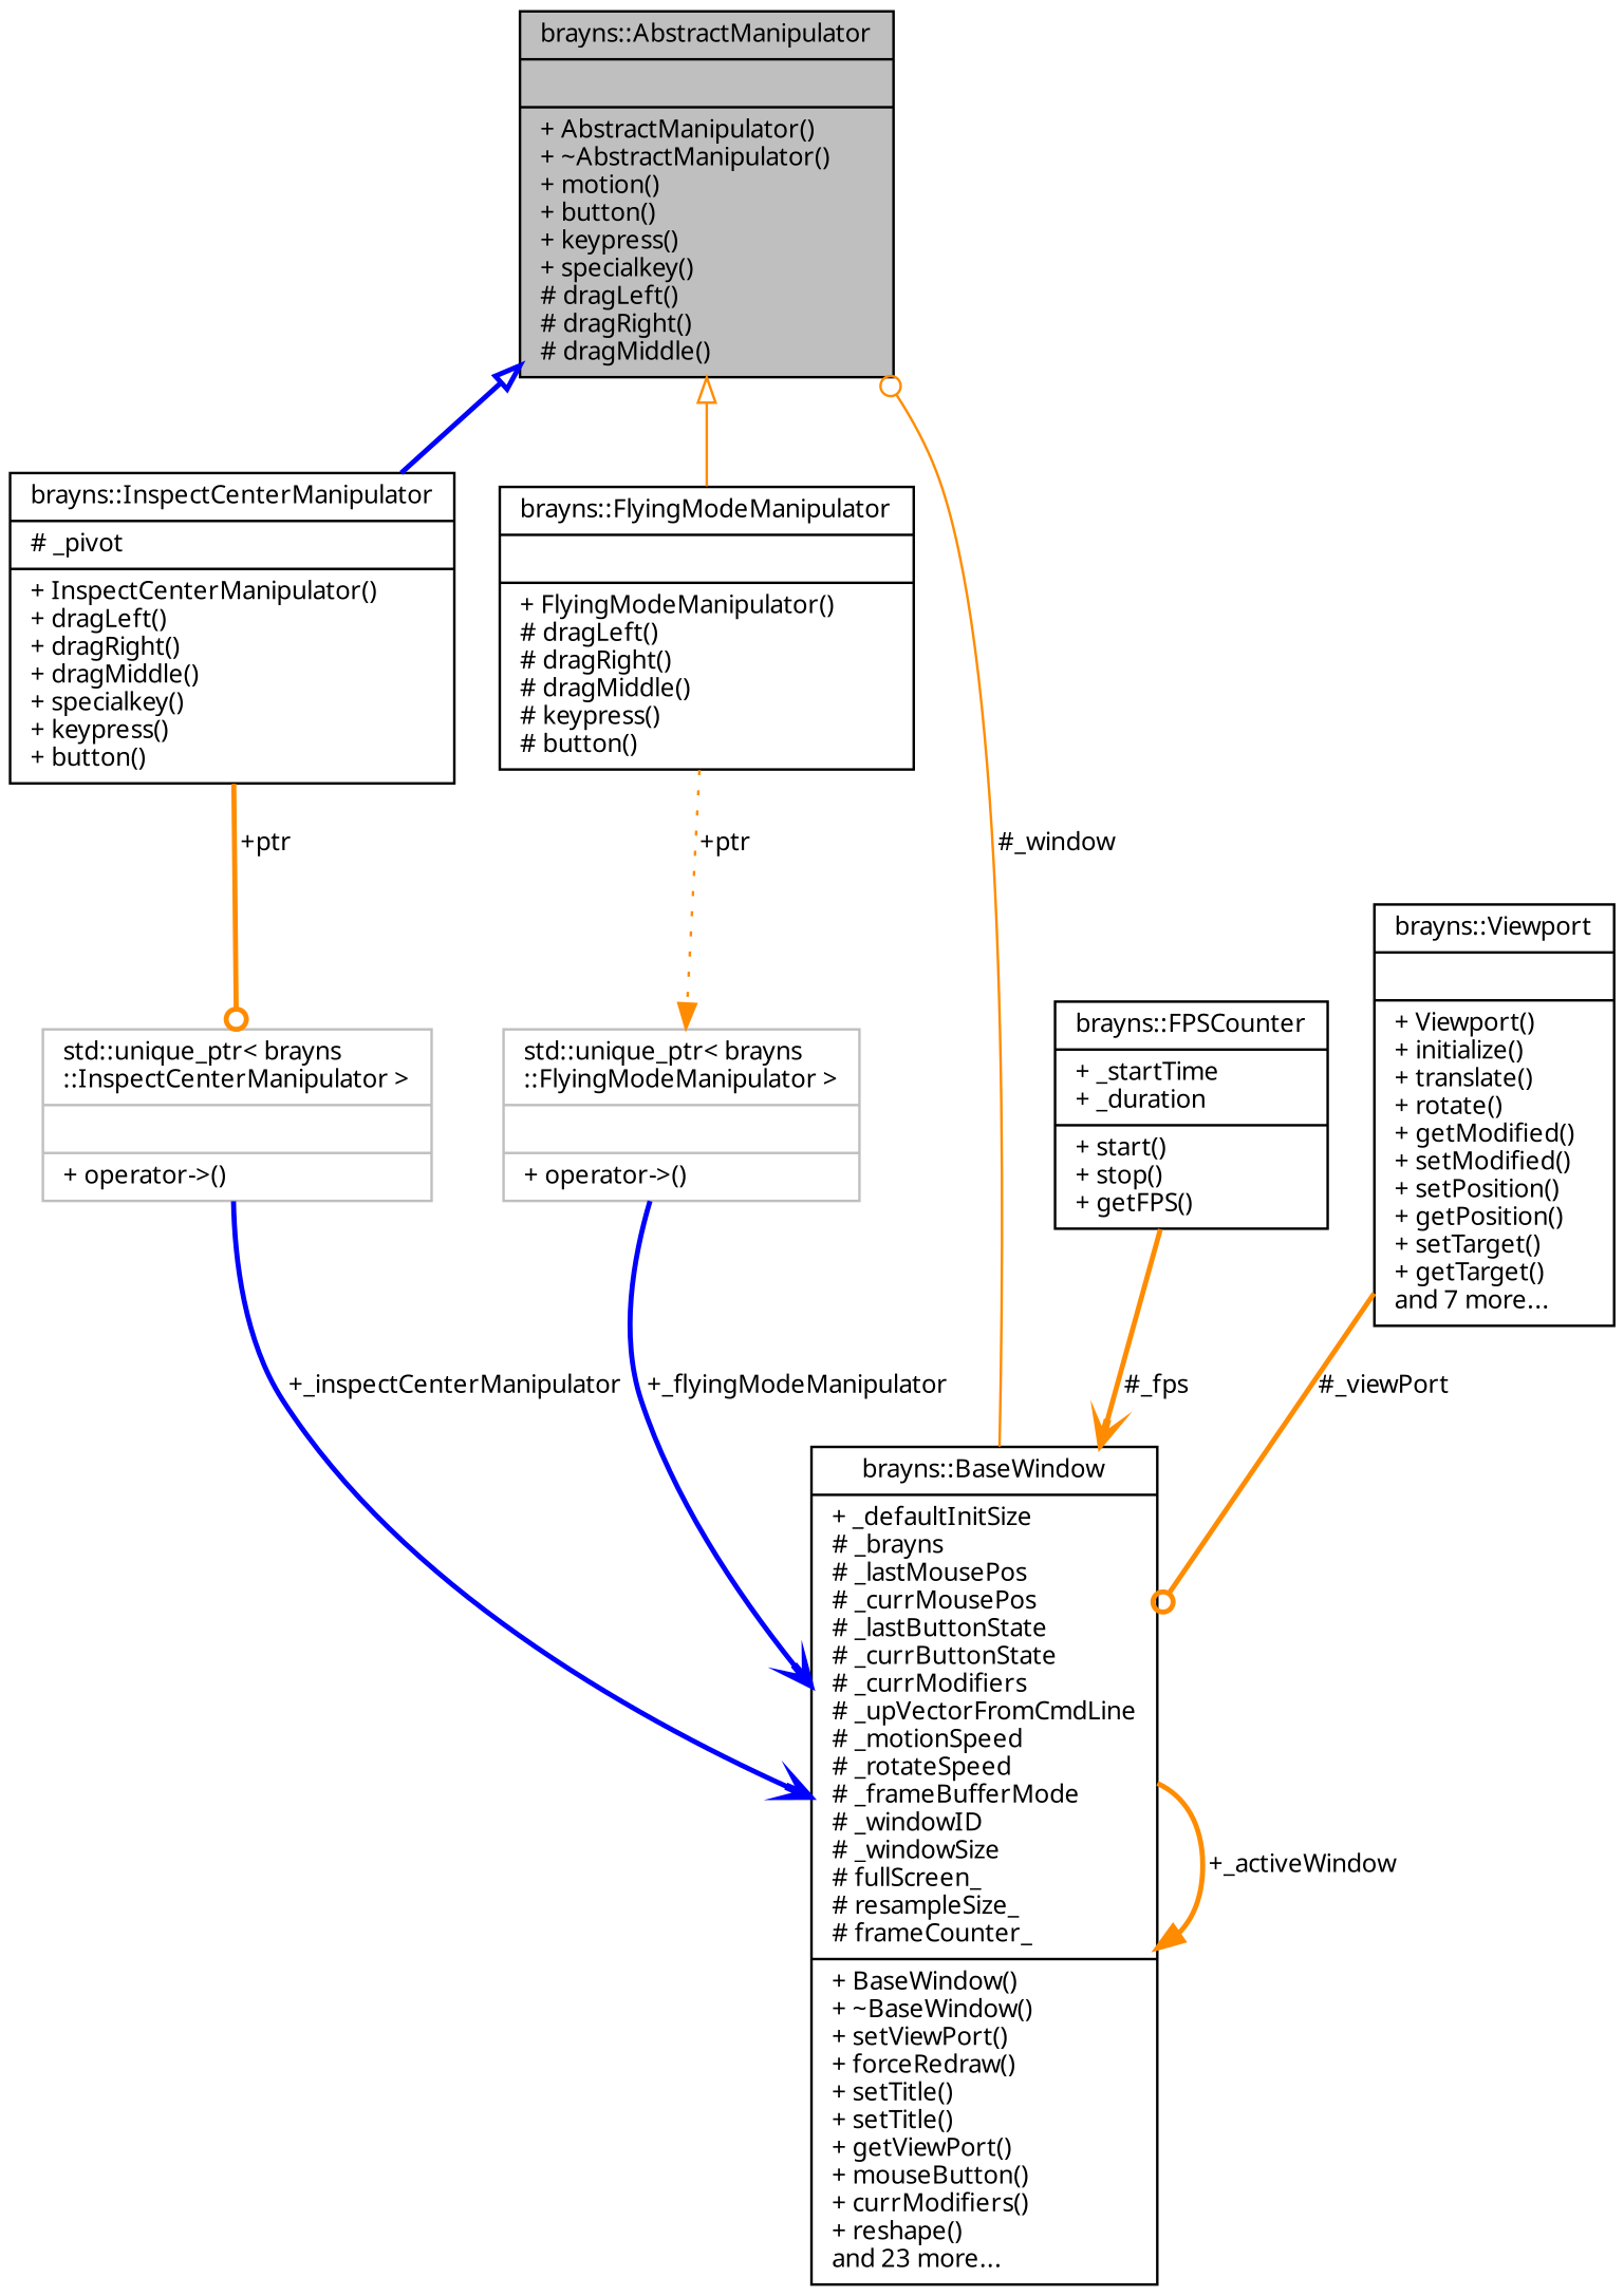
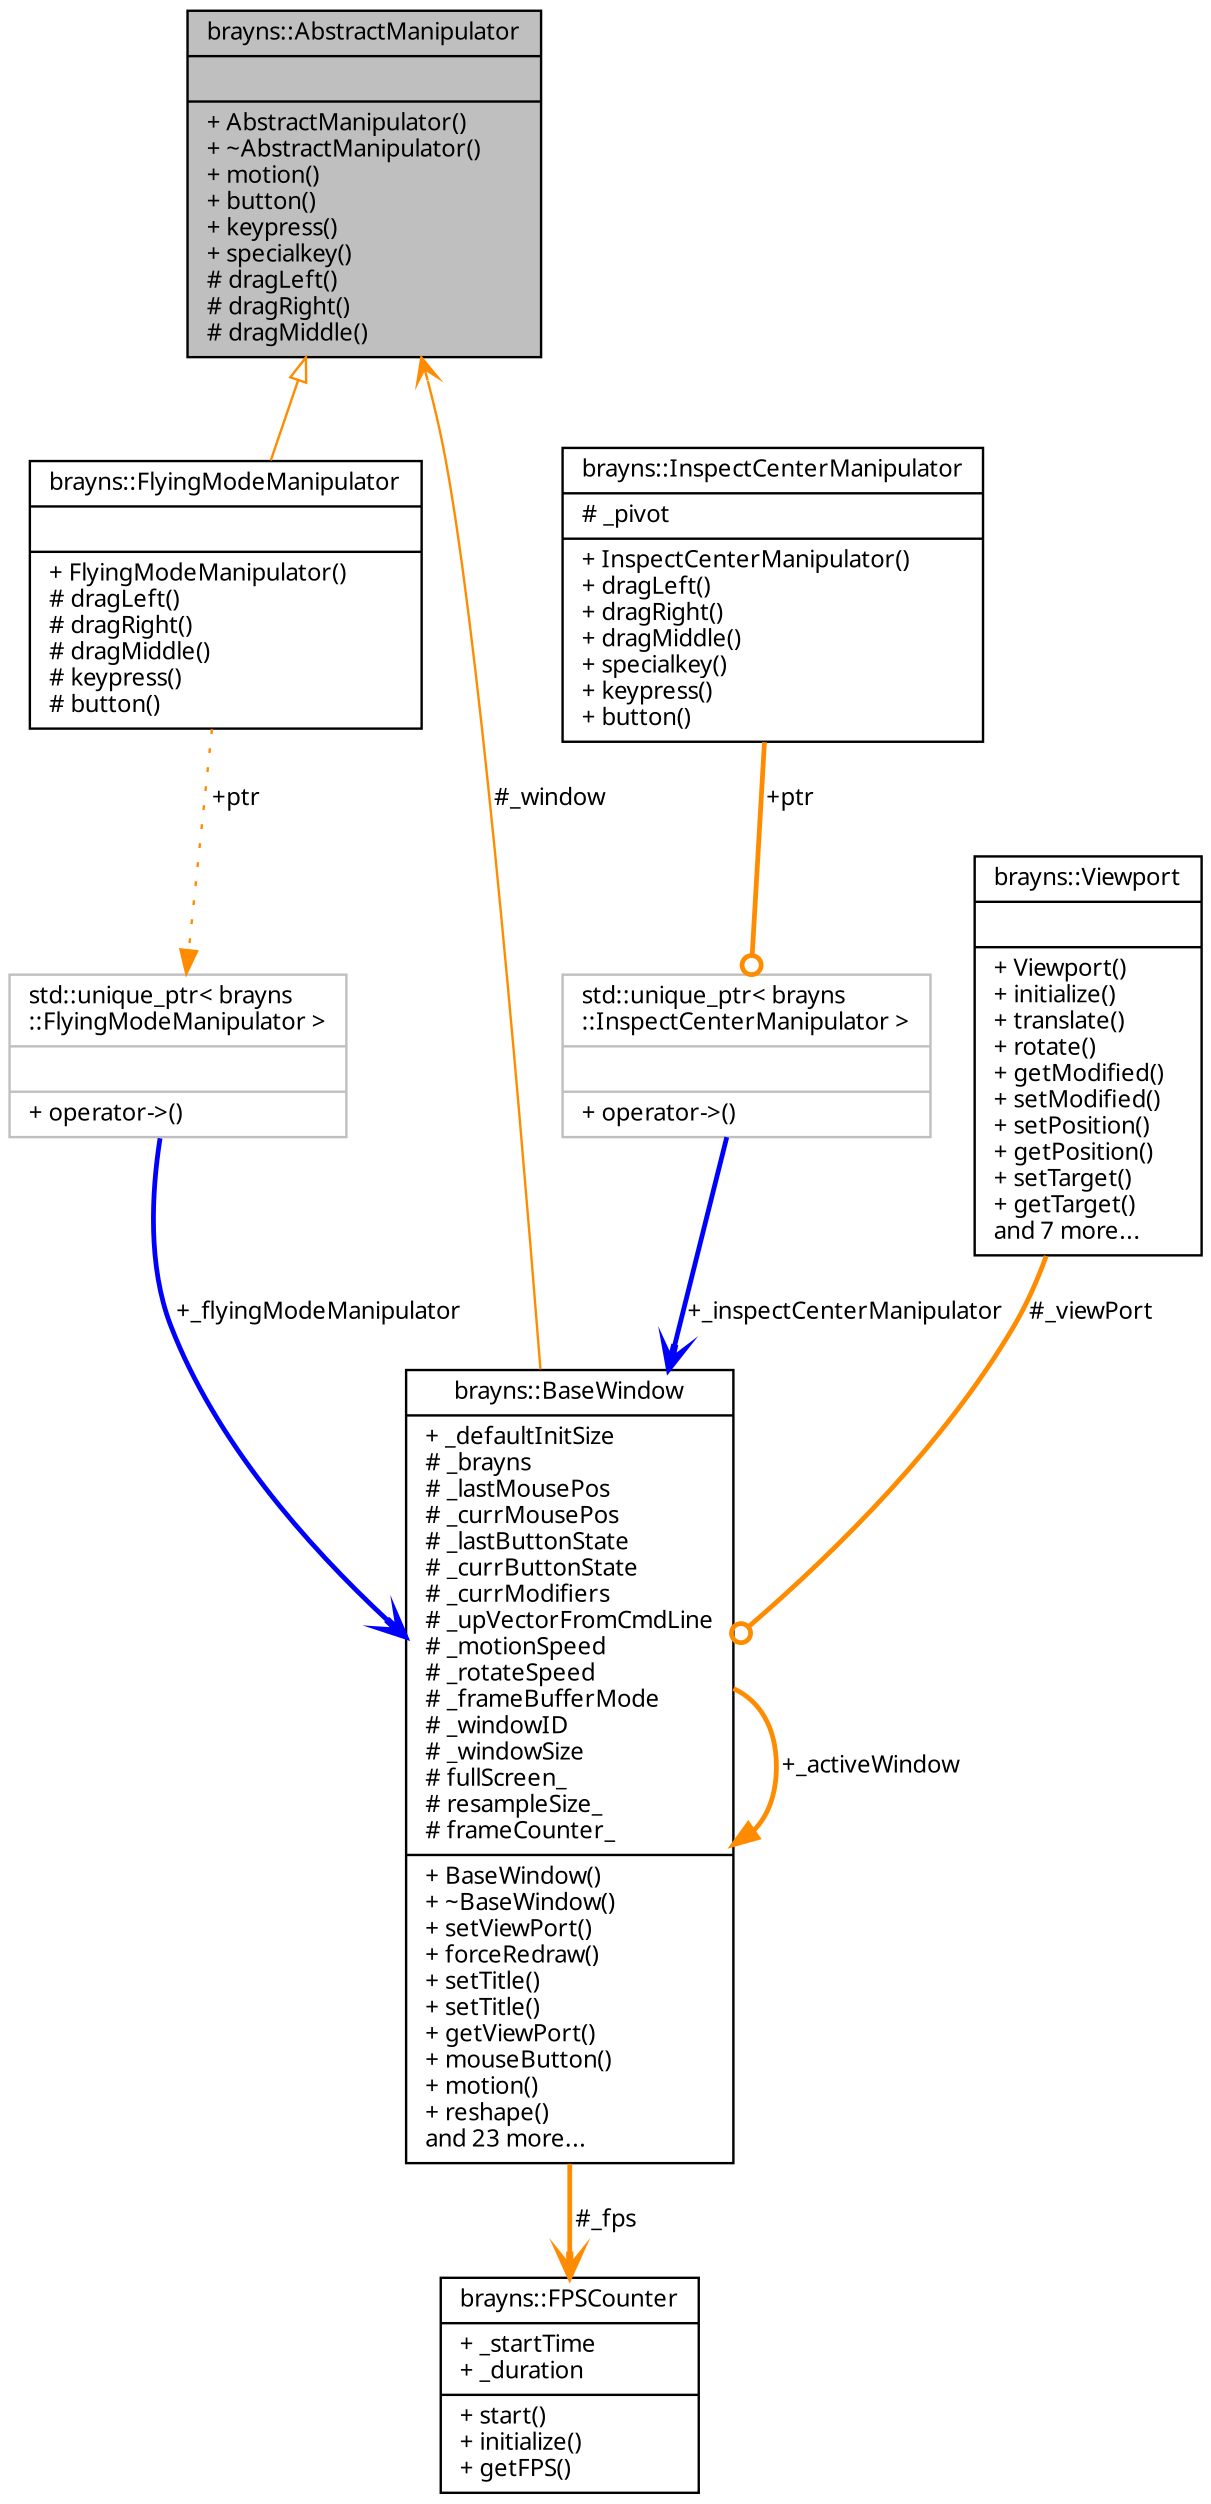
  digraph {
    node [color=black fillcolor=white fontname=Sans fontsize=10 shape=record style=filled]
    edge [color=darkorange fontname=Sans fontsize=10 labelfontname=Sans labelfontsize=10 style=bold arrowhead=vee]
    n1 [fillcolor=grey75 fontcolor=black height=0.2 label="{brayns::AbstractManipulator\n||+ AbstractManipulator()\l+ ~AbstractManipulator()\l+ motion()\l+ button()\l+ keypress()\l+ specialkey()\l# dragLeft()\l# dragRight()\l# dragMiddle()\l}" width=0.4]
    n2 [height=0.2 label="{brayns::InspectCenterManipulator\n|# _pivot\l|+ InspectCenterManipulator()\l+ dragLeft()\l+ dragRight()\l+ dragMiddle()\l+ specialkey()\l+ keypress()\l+ button()\l}" width=0.4]
    n3 [height=0.2 label="{brayns::FlyingModeManipulator\n||+ FlyingModeManipulator()\l# dragLeft()\l# dragRight()\l# dragMiddle()\l# keypress()\l# button()\l}" width=0.4]
-   n4 [height=0.2 label="{brayns::BaseWindow\n|+ _defaultInitSize\l# _brayns\l# _lastMousePos\l# _currMousePos\l# _lastButtonState\l# _currButtonState\l# _currModifiers\l# _upVectorFromCmdLine\l# _motionSpeed\l# _rotateSpeed\l# _frameBufferMode\l# _windowID\l# _windowSize\l# fullScreen_\l# resampleSize_\l# frameCounter_\l|+ BaseWindow()\l+ ~BaseWindow()\l+ setViewPort()\l+ forceRedraw()\l+ setTitle()\l+ setTitle()\l+ getViewPort()\l+ mouseButton()\l+ currModifiers()\l+ reshape()\land 23 more...\l}" width=0.4]
+   n4 [height=0.2 label="{brayns::BaseWindow\n|+ _defaultInitSize\l# _brayns\l# _lastMousePos\l# _currMousePos\l# _lastButtonState\l# _currButtonState\l# _currModifiers\l# _upVectorFromCmdLine\l# _motionSpeed\l# _rotateSpeed\l# _frameBufferMode\l# _windowID\l# _windowSize\l# fullScreen_\l# resampleSize_\l# frameCounter_\l|+ BaseWindow()\l+ ~BaseWindow()\l+ setViewPort()\l+ forceRedraw()\l+ setTitle()\l+ setTitle()\l+ getViewPort()\l+ mouseButton()\l+ motion()\l+ reshape()\land 23 more...\l}" width=0.4]
    n5 [color=grey75 height=0.2 label="{std::unique_ptr\< brayns\l::InspectCenterManipulator \>\n||+ operator-\>()\l}" width=0.4]
    n6 [color=grey75 height=0.2 label="{std::unique_ptr\< brayns\l::FlyingModeManipulator \>\n||+ operator-\>()\l}" width=0.4]
-   n7 [height=0.2 label="{brayns::FPSCounter\n|+ _startTime\l+ _duration\l|+ start()\l+ stop()\l+ getFPS()\l}" width=0.4]
+   n7 [height=0.2 label="{brayns::FPSCounter\n|+ _startTime\l+ _duration\l|+ start()\l+ initialize()\l+ getFPS()\l}" width=0.4]
    n8 [height=0.2 label="{brayns::Viewport\n||+ Viewport()\l+ initialize()\l+ translate()\l+ rotate()\l+ getModified()\l+ setModified()\l+ setPosition()\l+ getPosition()\l+ setTarget()\l+ getTarget()\land 7 more...\l}" width=0.4]
-   n1 -> n2 [arrowtail=onormal color=blue dir=back arrowhead=""]
    n1 -> n3 [arrowtail=onormal dir=back style=solid arrowhead=""]
    n2 -> n5 [arrowhead=odot label=" +ptr"]
    n3 -> n6 [arrowhead=normal label=" +ptr" style=dotted]
-   n4 -> n1 [arrowhead=odot label=" #_window" style=solid]
+   n4 -> n1 [label=" #_window" style=solid]
    n4 -> n4 [arrowhead=normal label=" +_activeWindow"]
    n5 -> n4 [color=blue label=" +_inspectCenterManipulator"]
    n6 -> n4 [color=blue label=" +_flyingModeManipulator"]
-   n7 -> n4 [label=" #_fps"]
+   n4 -> n7 [label=" #_fps"]
    n8 -> n4 [arrowhead=odot label=" #_viewPort"]
  }
